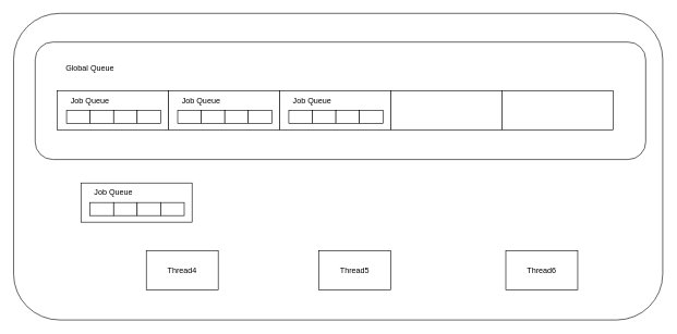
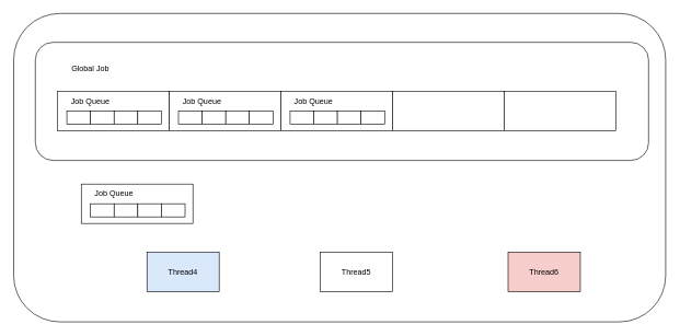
  <mxCell id="0" />
  <mxCell id="1" parent="0" />
  <mxCell id="2" value="" style="rounded=1;whiteSpace=wrap;html=1;" parent="1" vertex="1"><mxGeometry x="20" y="20" width="993" height="470" as="geometry" /></mxCell>
  <mxCell id="3" value="" style="rounded=1;whiteSpace=wrap;html=1;" parent="1" vertex="1"><mxGeometry x="53" y="64" width="934" height="180" as="geometry" /></mxCell>
  <mxCell id="4" value="" style="rounded=0;whiteSpace=wrap;html=1;" parent="1" vertex="1"><mxGeometry x="87" y="139" width="170" height="60" as="geometry" /></mxCell>
- <mxCell id="5" value="Global Queue" style="text;html=1;align=center;verticalAlign=middle;whiteSpace=wrap;rounded=0;" parent="1" vertex="1"><mxGeometry x="87" y="89" width="100" height="30" as="geometry" /></mxCell>
+ <mxCell id="5" value="Global Job" style="text;html=1;align=center;verticalAlign=middle;whiteSpace=wrap;rounded=0;" parent="1" vertex="1"><mxGeometry x="87" y="89" width="100" height="30" as="geometry" /></mxCell>
  <mxCell id="6" value="" style="rounded=0;whiteSpace=wrap;html=1;" parent="1" vertex="1"><mxGeometry x="101" y="169" width="36" height="20" as="geometry" /></mxCell>
  <mxCell id="7" value="" style="rounded=0;whiteSpace=wrap;html=1;" parent="1" vertex="1"><mxGeometry x="137" y="169" width="36" height="20" as="geometry" /></mxCell>
  <mxCell id="8" value="" style="rounded=0;whiteSpace=wrap;html=1;" parent="1" vertex="1"><mxGeometry x="173" y="169" width="36" height="20" as="geometry" /></mxCell>
  <mxCell id="9" value="" style="rounded=0;whiteSpace=wrap;html=1;" parent="1" vertex="1"><mxGeometry x="209" y="169" width="36" height="20" as="geometry" /></mxCell>
  <mxCell id="10" value="Job Queue" style="text;html=1;align=center;verticalAlign=middle;whiteSpace=wrap;rounded=0;" parent="1" vertex="1"><mxGeometry x="87" y="139" width="100" height="30" as="geometry" /></mxCell>
  <mxCell id="11" value="" style="rounded=0;whiteSpace=wrap;html=1;" parent="1" vertex="1"><mxGeometry x="257" y="139" width="170" height="60" as="geometry" /></mxCell>
  <mxCell id="12" value="" style="rounded=0;whiteSpace=wrap;html=1;" parent="1" vertex="1"><mxGeometry x="271" y="169" width="36" height="20" as="geometry" /></mxCell>
  <mxCell id="13" value="" style="rounded=0;whiteSpace=wrap;html=1;" parent="1" vertex="1"><mxGeometry x="307" y="169" width="36" height="20" as="geometry" /></mxCell>
  <mxCell id="14" value="" style="rounded=0;whiteSpace=wrap;html=1;" parent="1" vertex="1"><mxGeometry x="343" y="169" width="36" height="20" as="geometry" /></mxCell>
  <mxCell id="15" value="" style="rounded=0;whiteSpace=wrap;html=1;" parent="1" vertex="1"><mxGeometry x="379" y="169" width="36" height="20" as="geometry" /></mxCell>
  <mxCell id="16" value="Job Queue" style="text;html=1;align=center;verticalAlign=middle;whiteSpace=wrap;rounded=0;" parent="1" vertex="1"><mxGeometry x="257" y="139" width="100" height="30" as="geometry" /></mxCell>
  <mxCell id="17" value="" style="rounded=0;whiteSpace=wrap;html=1;" parent="1" vertex="1"><mxGeometry x="427" y="139" width="170" height="60" as="geometry" /></mxCell>
  <mxCell id="18" value="" style="rounded=0;whiteSpace=wrap;html=1;" parent="1" vertex="1"><mxGeometry x="441" y="169" width="36" height="20" as="geometry" /></mxCell>
  <mxCell id="19" value="" style="rounded=0;whiteSpace=wrap;html=1;" parent="1" vertex="1"><mxGeometry x="477" y="169" width="36" height="20" as="geometry" /></mxCell>
  <mxCell id="20" value="" style="rounded=0;whiteSpace=wrap;html=1;" parent="1" vertex="1"><mxGeometry x="513" y="169" width="36" height="20" as="geometry" /></mxCell>
  <mxCell id="21" value="" style="rounded=0;whiteSpace=wrap;html=1;" parent="1" vertex="1"><mxGeometry x="549" y="169" width="36" height="20" as="geometry" /></mxCell>
  <mxCell id="22" value="Job Queue" style="text;html=1;align=center;verticalAlign=middle;whiteSpace=wrap;rounded=0;" parent="1" vertex="1"><mxGeometry x="427" y="139" width="100" height="30" as="geometry" /></mxCell>
  <mxCell id="23" value="" style="rounded=0;whiteSpace=wrap;html=1;" parent="1" vertex="1"><mxGeometry x="597" y="139" width="170" height="60" as="geometry" /></mxCell>
  <mxCell id="24" value="" style="rounded=0;whiteSpace=wrap;html=1;" parent="1" vertex="1"><mxGeometry x="767" y="139" width="170" height="60" as="geometry" /></mxCell>
  <mxCell id="25" value="&lt;font&gt;Thread5&lt;/font&gt;" style="rounded=0;whiteSpace=wrap;html=1;" parent="1" vertex="1"><mxGeometry x="487" y="384" width="110" height="60" as="geometry" /></mxCell>
- <mxCell id="26" value="&lt;font&gt;Thread4&lt;/font&gt;" style="rounded=0;whiteSpace=wrap;html=1;" parent="1" vertex="1"><mxGeometry x="223" y="384" width="110" height="60" as="geometry" /></mxCell>
- <mxCell id="27" value="&lt;font&gt;Thread6&lt;/font&gt;" style="rounded=0;whiteSpace=wrap;html=1;" parent="1" vertex="1"><mxGeometry x="773" y="384" width="110" height="60" as="geometry" /></mxCell>
+ <mxCell id="26" value="&lt;font&gt;Thread4&lt;/font&gt;" style="rounded=0;whiteSpace=wrap;html=1;fillColor=#dae8fc;" parent="1" vertex="1"><mxGeometry x="223" y="384" width="110" height="60" as="geometry" /></mxCell>
+ <mxCell id="27" value="&lt;font&gt;Thread6&lt;/font&gt;" style="rounded=0;whiteSpace=wrap;html=1;fillColor=#f8cecc;" parent="1" vertex="1"><mxGeometry x="773" y="384" width="110" height="60" as="geometry" /></mxCell>
  <mxCell id="28" value="" style="curved=1;endArrow=classic;html=1;rounded=0;fontColor=#000000;labelBorderColor=#000000;strokeColor=#FFFFFF;" parent="1" edge="1"><mxGeometry width="50" height="50" relative="1" as="geometry"><mxPoint x="603" y="270" as="sourcePoint" /><mxPoint x="813" y="360" as="targetPoint" /><Array as="points" /></mxGeometry></mxCell>
  <mxCell id="29" value="" style="curved=1;endArrow=classic;html=1;rounded=0;fontColor=#000000;labelBorderColor=#000000;strokeColor=#FFFFFF;" parent="1" edge="1"><mxGeometry width="50" height="50" relative="1" as="geometry"><mxPoint x="477" y="270" as="sourcePoint" /><mxPoint x="273" y="370" as="targetPoint" /><Array as="points" /></mxGeometry></mxCell>
  <mxCell id="30" value="" style="curved=1;endArrow=classic;html=1;rounded=0;fontColor=#000000;labelBorderColor=#000000;strokeColor=#FFFFFF;" parent="1" edge="1"><mxGeometry width="50" height="50" relative="1" as="geometry"><mxPoint x="541.52" y="270" as="sourcePoint" /><mxPoint x="543" y="360" as="targetPoint" /><Array as="points" /></mxGeometry></mxCell>
  <mxCell id="31" value="" style="rounded=0;whiteSpace=wrap;html=1;" parent="1" vertex="1"><mxGeometry x="123" y="280" width="170" height="60" as="geometry" /></mxCell>
  <mxCell id="32" value="" style="rounded=0;whiteSpace=wrap;html=1;" parent="1" vertex="1"><mxGeometry x="137" y="310" width="36" height="20" as="geometry" /></mxCell>
  <mxCell id="33" value="" style="rounded=0;whiteSpace=wrap;html=1;" parent="1" vertex="1"><mxGeometry x="173" y="310" width="36" height="20" as="geometry" /></mxCell>
  <mxCell id="34" value="" style="rounded=0;whiteSpace=wrap;html=1;" parent="1" vertex="1"><mxGeometry x="209" y="310" width="36" height="20" as="geometry" /></mxCell>
  <mxCell id="35" value="" style="rounded=0;whiteSpace=wrap;html=1;" parent="1" vertex="1"><mxGeometry x="245" y="310" width="36" height="20" as="geometry" /></mxCell>
  <mxCell id="36" value="Job Queue" style="text;html=1;align=center;verticalAlign=middle;whiteSpace=wrap;rounded=0;" parent="1" vertex="1"><mxGeometry x="123" y="280" width="100" height="30" as="geometry" /></mxCell>
